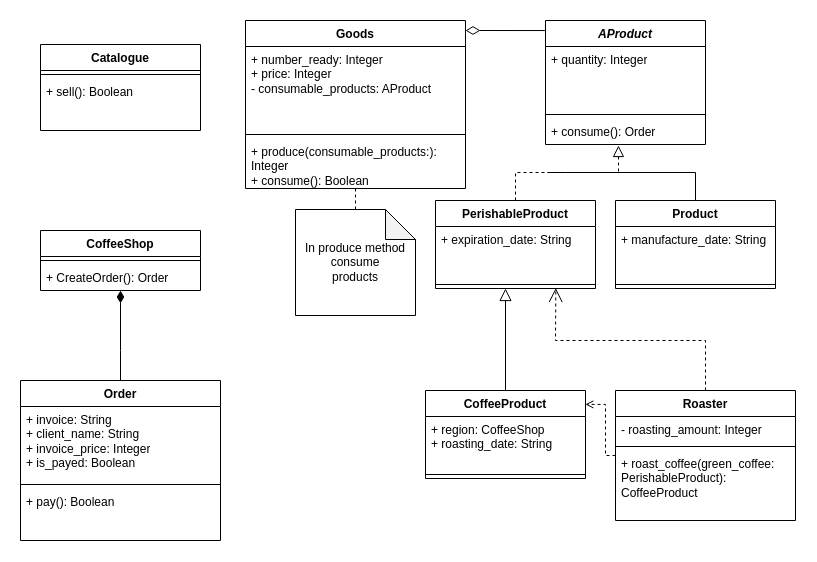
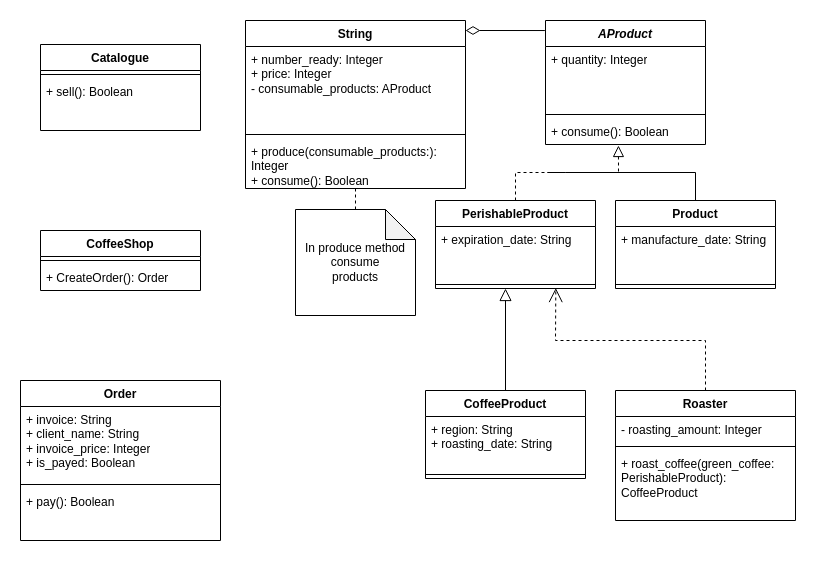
  <mxCell id="0" />
  <mxCell id="1" parent="0" />
  <mxCell id="2" value="&lt;i&gt;AProduct&lt;/i&gt;" style="swimlane;fontStyle=1;align=center;verticalAlign=top;childLayout=stackLayout;horizontal=1;startSize=26;horizontalStack=0;resizeParent=1;resizeParentMax=0;resizeLast=0;collapsible=1;marginBottom=0;whiteSpace=wrap;html=1;" parent="1" vertex="1"><mxGeometry x="545" y="20" width="160" height="124" as="geometry"><mxRectangle x="480" y="50" width="150" height="30" as="alternateBounds" /></mxGeometry></mxCell>
  <mxCell id="3" value="+ quantity: Integer" style="text;strokeColor=none;fillColor=none;align=left;verticalAlign=top;spacingLeft=4;spacingRight=4;overflow=hidden;rotatable=0;points=[[0,0.5],[1,0.5]];portConstraint=eastwest;whiteSpace=wrap;html=1;" parent="2" vertex="1"><mxGeometry y="26" width="160" height="64" as="geometry" /></mxCell>
  <mxCell id="4" value="" style="line;strokeWidth=1;fillColor=none;align=left;verticalAlign=middle;spacingTop=-1;spacingLeft=3;spacingRight=3;rotatable=0;labelPosition=right;points=[];portConstraint=eastwest;strokeColor=inherit;" parent="2" vertex="1"><mxGeometry y="90" width="160" height="8" as="geometry" /></mxCell>
- <mxCell id="5" value="+ consume(): Order" style="text;strokeColor=none;fillColor=none;align=left;verticalAlign=top;spacingLeft=4;spacingRight=4;overflow=hidden;rotatable=0;points=[[0,0.5],[1,0.5]];portConstraint=eastwest;whiteSpace=wrap;html=1;" parent="2" vertex="1"><mxGeometry y="98" width="160" height="26" as="geometry" /></mxCell>
+ <mxCell id="5" value="+ consume(): Boolean" style="text;strokeColor=none;fillColor=none;align=left;verticalAlign=top;spacingLeft=4;spacingRight=4;overflow=hidden;rotatable=0;points=[[0,0.5],[1,0.5]];portConstraint=eastwest;whiteSpace=wrap;html=1;" parent="2" vertex="1"><mxGeometry y="98" width="160" height="26" as="geometry" /></mxCell>
  <mxCell id="6" value="CoffeeProduct" style="swimlane;fontStyle=1;align=center;verticalAlign=top;childLayout=stackLayout;horizontal=1;startSize=26;horizontalStack=0;resizeParent=1;resizeParentMax=0;resizeLast=0;collapsible=1;marginBottom=0;whiteSpace=wrap;html=1;" parent="1" vertex="1"><mxGeometry x="425" y="390" width="160" height="88" as="geometry" /></mxCell>
- <mxCell id="7" value="+ region: CoffeeShop&lt;br&gt;+ roasting_date: String" style="text;strokeColor=none;fillColor=none;align=left;verticalAlign=top;spacingLeft=4;spacingRight=4;overflow=hidden;rotatable=0;points=[[0,0.5],[1,0.5]];portConstraint=eastwest;whiteSpace=wrap;html=1;" parent="6" vertex="1"><mxGeometry y="26" width="160" height="54" as="geometry" /></mxCell>
+ <mxCell id="7" value="+ region: String&lt;br&gt;+ roasting_date: String" style="text;strokeColor=none;fillColor=none;align=left;verticalAlign=top;spacingLeft=4;spacingRight=4;overflow=hidden;rotatable=0;points=[[0,0.5],[1,0.5]];portConstraint=eastwest;whiteSpace=wrap;html=1;" parent="6" vertex="1"><mxGeometry y="26" width="160" height="54" as="geometry" /></mxCell>
  <mxCell id="8" value="" style="line;strokeWidth=1;fillColor=none;align=left;verticalAlign=middle;spacingTop=-1;spacingLeft=3;spacingRight=3;rotatable=0;labelPosition=right;points=[];portConstraint=eastwest;strokeColor=inherit;" parent="6" vertex="1"><mxGeometry y="80" width="160" height="8" as="geometry" /></mxCell>
  <mxCell id="9" value="Catalogue" style="swimlane;fontStyle=1;align=center;verticalAlign=top;childLayout=stackLayout;horizontal=1;startSize=26;horizontalStack=0;resizeParent=1;resizeParentMax=0;resizeLast=0;collapsible=1;marginBottom=0;whiteSpace=wrap;html=1;" parent="1" vertex="1"><mxGeometry x="40" y="44" width="160" height="86" as="geometry" /></mxCell>
  <mxCell id="10" value="" style="line;strokeWidth=1;fillColor=none;align=left;verticalAlign=middle;spacingTop=-1;spacingLeft=3;spacingRight=3;rotatable=0;labelPosition=right;points=[];portConstraint=eastwest;strokeColor=inherit;" parent="9" vertex="1"><mxGeometry y="26" width="160" height="8" as="geometry" /></mxCell>
  <mxCell id="11" value="+ sell(): Boolean" style="text;strokeColor=none;fillColor=none;align=left;verticalAlign=top;spacingLeft=4;spacingRight=4;overflow=hidden;rotatable=0;points=[[0,0.5],[1,0.5]];portConstraint=eastwest;whiteSpace=wrap;html=1;" parent="9" vertex="1"><mxGeometry y="34" width="160" height="52" as="geometry" /></mxCell>
  <mxCell id="12" style="edgeStyle=orthogonalEdgeStyle;rounded=0;orthogonalLoop=1;jettySize=auto;html=1;endArrow=none;endFill=0;" parent="1" source="13" edge="1"><mxGeometry relative="1" as="geometry"><mxPoint x="547" y="172" as="targetPoint" /><Array as="points"><mxPoint x="695" y="172" /><mxPoint x="565" y="172" /></Array></mxGeometry></mxCell>
  <mxCell id="13" value="Product" style="swimlane;fontStyle=1;align=center;verticalAlign=top;childLayout=stackLayout;horizontal=1;startSize=26;horizontalStack=0;resizeParent=1;resizeParentMax=0;resizeLast=0;collapsible=1;marginBottom=0;whiteSpace=wrap;html=1;" parent="1" vertex="1"><mxGeometry x="615" y="200" width="160" height="88" as="geometry" /></mxCell>
  <mxCell id="14" value="+ manufacture_date: String" style="text;strokeColor=none;fillColor=none;align=left;verticalAlign=top;spacingLeft=4;spacingRight=4;overflow=hidden;rotatable=0;points=[[0,0.5],[1,0.5]];portConstraint=eastwest;whiteSpace=wrap;html=1;" parent="13" vertex="1"><mxGeometry y="26" width="160" height="54" as="geometry" /></mxCell>
  <mxCell id="15" value="" style="line;strokeWidth=1;fillColor=none;align=left;verticalAlign=middle;spacingTop=-1;spacingLeft=3;spacingRight=3;rotatable=0;labelPosition=right;points=[];portConstraint=eastwest;strokeColor=inherit;" parent="13" vertex="1"><mxGeometry y="80" width="160" height="8" as="geometry" /></mxCell>
- <mxCell id="16" value="Goods" style="swimlane;fontStyle=1;align=center;verticalAlign=top;childLayout=stackLayout;horizontal=1;startSize=26;horizontalStack=0;resizeParent=1;resizeParentMax=0;resizeLast=0;collapsible=1;marginBottom=0;whiteSpace=wrap;html=1;" parent="1" vertex="1"><mxGeometry x="245" y="20" width="220" height="168" as="geometry"><mxRectangle x="350" y="90" width="80" height="30" as="alternateBounds" /></mxGeometry></mxCell>
+ <mxCell id="16" value="String" style="swimlane;fontStyle=1;align=center;verticalAlign=top;childLayout=stackLayout;horizontal=1;startSize=26;horizontalStack=0;resizeParent=1;resizeParentMax=0;resizeLast=0;collapsible=1;marginBottom=0;whiteSpace=wrap;html=1;" parent="1" vertex="1"><mxGeometry x="245" y="20" width="220" height="168" as="geometry"><mxRectangle x="350" y="90" width="80" height="30" as="alternateBounds" /></mxGeometry></mxCell>
  <mxCell id="17" value="+ number_ready: Integer&lt;br&gt;+ price: Integer&lt;br&gt;- consumable_products: AProduct" style="text;strokeColor=none;fillColor=none;align=left;verticalAlign=top;spacingLeft=4;spacingRight=4;overflow=hidden;rotatable=0;points=[[0,0.5],[1,0.5]];portConstraint=eastwest;whiteSpace=wrap;html=1;" parent="16" vertex="1"><mxGeometry y="26" width="220" height="84" as="geometry" /></mxCell>
  <mxCell id="18" value="" style="line;strokeWidth=1;fillColor=none;align=left;verticalAlign=middle;spacingTop=-1;spacingLeft=3;spacingRight=3;rotatable=0;labelPosition=right;points=[];portConstraint=eastwest;strokeColor=inherit;" parent="16" vertex="1"><mxGeometry y="110" width="220" height="8" as="geometry" /></mxCell>
  <mxCell id="19" value="+ produce(consumable_products:): Integer&lt;br&gt;+ consume(): Boolean" style="text;strokeColor=none;fillColor=none;align=left;verticalAlign=top;spacingLeft=4;spacingRight=4;overflow=hidden;rotatable=0;points=[[0,0.5],[1,0.5]];portConstraint=eastwest;whiteSpace=wrap;html=1;" parent="16" vertex="1"><mxGeometry y="118" width="220" height="50" as="geometry" /></mxCell>
  <mxCell id="20" value="PerishableProduct" style="swimlane;fontStyle=1;align=center;verticalAlign=top;childLayout=stackLayout;horizontal=1;startSize=26;horizontalStack=0;resizeParent=1;resizeParentMax=0;resizeLast=0;collapsible=1;marginBottom=0;whiteSpace=wrap;html=1;" parent="1" vertex="1"><mxGeometry x="435" y="200" width="160" height="88" as="geometry" /></mxCell>
  <mxCell id="21" value="+ expiration_date: String" style="text;strokeColor=none;fillColor=none;align=left;verticalAlign=top;spacingLeft=4;spacingRight=4;overflow=hidden;rotatable=0;points=[[0,0.5],[1,0.5]];portConstraint=eastwest;whiteSpace=wrap;html=1;" parent="20" vertex="1"><mxGeometry y="26" width="160" height="54" as="geometry" /></mxCell>
  <mxCell id="22" value="" style="line;strokeWidth=1;fillColor=none;align=left;verticalAlign=middle;spacingTop=-1;spacingLeft=3;spacingRight=3;rotatable=0;labelPosition=right;points=[];portConstraint=eastwest;strokeColor=inherit;" parent="20" vertex="1"><mxGeometry y="80" width="160" height="8" as="geometry" /></mxCell>
- <mxCell id="23" style="edgeStyle=orthogonalEdgeStyle;rounded=0;orthogonalLoop=1;jettySize=auto;html=1;endArrow=diamondThin;endFill=1;endSize=10;exitX=0.5;exitY=0;exitDx=0;exitDy=0;" parent="1" source="24" target="38" edge="1"><mxGeometry relative="1" as="geometry"><Array as="points"><mxPoint x="120" y="350" /><mxPoint x="120" y="350" /></Array><mxPoint x="165" y="340" as="targetPoint" /></mxGeometry></mxCell>
  <mxCell id="24" value="Order" style="swimlane;fontStyle=1;align=center;verticalAlign=top;childLayout=stackLayout;horizontal=1;startSize=26;horizontalStack=0;resizeParent=1;resizeParentMax=0;resizeLast=0;collapsible=1;marginBottom=0;whiteSpace=wrap;html=1;" parent="1" vertex="1"><mxGeometry x="20" y="380" width="200" height="160" as="geometry" /></mxCell>
  <mxCell id="25" value="+ invoice: String&lt;br&gt;+ client_name: String&lt;br&gt;+ invoice_price: Integer&lt;br&gt;+ is_payed: Boolean" style="text;strokeColor=none;fillColor=none;align=left;verticalAlign=top;spacingLeft=4;spacingRight=4;overflow=hidden;rotatable=0;points=[[0,0.5],[1,0.5]];portConstraint=eastwest;whiteSpace=wrap;html=1;" parent="24" vertex="1"><mxGeometry y="26" width="200" height="74" as="geometry" /></mxCell>
  <mxCell id="26" value="" style="line;strokeWidth=1;fillColor=none;align=left;verticalAlign=middle;spacingTop=-1;spacingLeft=3;spacingRight=3;rotatable=0;labelPosition=right;points=[];portConstraint=eastwest;strokeColor=inherit;" parent="24" vertex="1"><mxGeometry y="100" width="200" height="8" as="geometry" /></mxCell>
  <mxCell id="27" value="+ pay(): Boolean" style="text;strokeColor=none;fillColor=none;align=left;verticalAlign=top;spacingLeft=4;spacingRight=4;overflow=hidden;rotatable=0;points=[[0,0.5],[1,0.5]];portConstraint=eastwest;whiteSpace=wrap;html=1;" parent="24" vertex="1"><mxGeometry y="108" width="200" height="52" as="geometry" /></mxCell>
  <mxCell id="28" style="edgeStyle=orthogonalEdgeStyle;rounded=0;orthogonalLoop=1;jettySize=auto;html=1;endArrow=block;endFill=0;endSize=10;exitX=0.5;exitY=0;exitDx=0;exitDy=0;entryX=0.5;entryY=1;entryDx=0;entryDy=0;" parent="1" edge="1"><mxGeometry relative="1" as="geometry"><mxPoint x="495" y="390" as="sourcePoint" /><mxPoint x="505" y="288" as="targetPoint" /><Array as="points"><mxPoint x="505" y="390" /></Array></mxGeometry></mxCell>
  <mxCell id="29" style="edgeStyle=orthogonalEdgeStyle;rounded=0;orthogonalLoop=1;jettySize=auto;html=1;entryX=0.456;entryY=1.038;entryDx=0;entryDy=0;entryPerimeter=0;endArrow=block;endFill=0;endSize=9;dashed=1;" parent="1" source="20" target="5" edge="1"><mxGeometry relative="1" as="geometry" /></mxCell>
  <mxCell id="30" value="Roaster" style="swimlane;fontStyle=1;align=center;verticalAlign=top;childLayout=stackLayout;horizontal=1;startSize=26;horizontalStack=0;resizeParent=1;resizeParentMax=0;resizeLast=0;collapsible=1;marginBottom=0;whiteSpace=wrap;html=1;" parent="1" vertex="1"><mxGeometry x="615" y="390" width="180" height="130" as="geometry" /></mxCell>
  <mxCell id="31" value="- roasting_amount: Integer" style="text;strokeColor=none;fillColor=none;align=left;verticalAlign=top;spacingLeft=4;spacingRight=4;overflow=hidden;rotatable=0;points=[[0,0.5],[1,0.5]];portConstraint=eastwest;whiteSpace=wrap;html=1;" parent="30" vertex="1"><mxGeometry y="26" width="180" height="26" as="geometry" /></mxCell>
  <mxCell id="32" value="" style="line;strokeWidth=1;fillColor=none;align=left;verticalAlign=middle;spacingTop=-1;spacingLeft=3;spacingRight=3;rotatable=0;labelPosition=right;points=[];portConstraint=eastwest;strokeColor=inherit;" parent="30" vertex="1"><mxGeometry y="52" width="180" height="8" as="geometry" /></mxCell>
  <mxCell id="33" value="+ roast_coffee(green_coffee: PerishableProduct): CoffeeProduct" style="text;strokeColor=none;fillColor=none;align=left;verticalAlign=top;spacingLeft=4;spacingRight=4;overflow=hidden;rotatable=0;points=[[0,0.5],[1,0.5]];portConstraint=eastwest;whiteSpace=wrap;html=1;" parent="30" vertex="1"><mxGeometry y="60" width="180" height="70" as="geometry" /></mxCell>
  <mxCell id="34" value="" style="endArrow=diamondThin;endSize=12;html=1;rounded=0;endFill=0;exitX=-0.004;exitY=0.081;exitDx=0;exitDy=0;exitPerimeter=0;" parent="1" source="2" edge="1"><mxGeometry width="160" relative="1" as="geometry"><mxPoint x="525" y="82" as="sourcePoint" /><mxPoint x="465" y="30" as="targetPoint" /><Array as="points" /></mxGeometry></mxCell>
  <mxCell id="35" value="" style="endArrow=open;endSize=12;dashed=1;html=1;rounded=0;entryX=0.752;entryY=0.944;entryDx=0;entryDy=0;entryPerimeter=0;exitX=0.5;exitY=0;exitDx=0;exitDy=0;" parent="1" source="30" target="22" edge="1"><mxGeometry x="0.063" y="-28" width="160" relative="1" as="geometry"><mxPoint x="755" y="390" as="sourcePoint" /><mxPoint x="704" y="30" as="targetPoint" /><Array as="points"><mxPoint x="705" y="340" /><mxPoint x="555" y="340" /></Array><mxPoint x="-1" as="offset" /></mxGeometry></mxCell>
  <mxCell id="36" value="CoffeeShop" style="swimlane;fontStyle=1;align=center;verticalAlign=top;childLayout=stackLayout;horizontal=1;startSize=26;horizontalStack=0;resizeParent=1;resizeParentMax=0;resizeLast=0;collapsible=1;marginBottom=0;whiteSpace=wrap;html=1;" parent="1" vertex="1"><mxGeometry x="40" y="230" width="160" height="60" as="geometry" /></mxCell>
  <mxCell id="37" value="" style="line;strokeWidth=1;fillColor=none;align=left;verticalAlign=middle;spacingTop=-1;spacingLeft=3;spacingRight=3;rotatable=0;labelPosition=right;points=[];portConstraint=eastwest;strokeColor=inherit;" parent="36" vertex="1"><mxGeometry y="26" width="160" height="8" as="geometry" /></mxCell>
  <mxCell id="38" value="+ CreateOrder(): Order" style="text;strokeColor=none;fillColor=none;align=left;verticalAlign=top;spacingLeft=4;spacingRight=4;overflow=hidden;rotatable=0;points=[[0,0.5],[1,0.5]];portConstraint=eastwest;whiteSpace=wrap;html=1;" parent="36" vertex="1"><mxGeometry y="34" width="160" height="26" as="geometry" /></mxCell>
  <mxCell id="39" value="In produce method consume&lt;br&gt;products" style="shape=note;whiteSpace=wrap;html=1;backgroundOutline=1;darkOpacity=0.05;" parent="1" vertex="1"><mxGeometry x="295" y="209" width="120" height="106" as="geometry" /></mxCell>
  <mxCell id="40" value="" style="endArrow=none;dashed=1;html=1;rounded=0;exitX=0.5;exitY=0;exitDx=0;exitDy=0;exitPerimeter=0;" parent="1" source="39" target="19" edge="1"><mxGeometry width="50" height="50" relative="1" as="geometry"><mxPoint x="305" y="360" as="sourcePoint" /><mxPoint x="355" y="310" as="targetPoint" /></mxGeometry></mxCell>
- <mxCell id="41" style="edgeStyle=orthogonalEdgeStyle;rounded=0;orthogonalLoop=1;jettySize=auto;html=1;entryX=0.999;entryY=0.158;entryDx=0;entryDy=0;entryPerimeter=0;endArrow=open;endFill=0;dashed=1;" parent="1" source="30" target="6" edge="1"><mxGeometry relative="1" as="geometry"><Array as="points"><mxPoint x="605" y="455" /><mxPoint x="605" y="404" /></Array></mxGeometry></mxCell>
